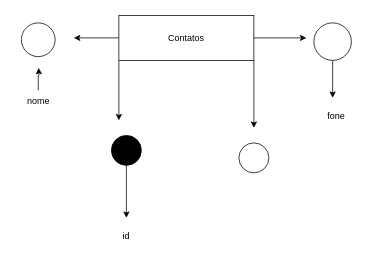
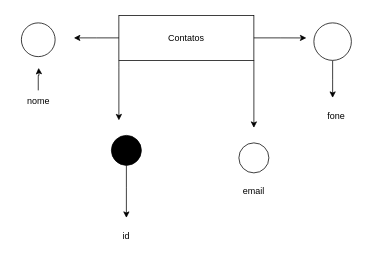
  <mxCell id="0" />
  <mxCell id="1" parent="0" />
  <mxCell id="2" value="" style="rounded=0;whiteSpace=wrap;html=1;" vertex="1" parent="1"><mxGeometry x="158" y="20" width="180" height="60" as="geometry" /></mxCell>
  <mxCell id="3" style="edgeStyle=orthogonalEdgeStyle;rounded=0;orthogonalLoop=1;jettySize=auto;html=1;exitX=1;exitY=0.5;exitDx=0;exitDy=0;" edge="1" parent="1" source="7"><mxGeometry relative="1" as="geometry"><mxPoint x="408" y="50.087" as="targetPoint" /></mxGeometry></mxCell>
  <mxCell id="4" style="edgeStyle=orthogonalEdgeStyle;rounded=0;orthogonalLoop=1;jettySize=auto;html=1;" edge="1" parent="1" source="7"><mxGeometry relative="1" as="geometry"><mxPoint x="98" y="50" as="targetPoint" /></mxGeometry></mxCell>
  <mxCell id="5" style="edgeStyle=orthogonalEdgeStyle;rounded=0;orthogonalLoop=1;jettySize=auto;html=1;" edge="1" parent="1" source="7"><mxGeometry relative="1" as="geometry"><mxPoint x="338" y="170" as="targetPoint" /><Array as="points"><mxPoint x="338" y="170" /></Array></mxGeometry></mxCell>
  <mxCell id="6" style="edgeStyle=orthogonalEdgeStyle;rounded=0;orthogonalLoop=1;jettySize=auto;html=1;" edge="1" parent="1" source="7"><mxGeometry relative="1" as="geometry"><mxPoint x="158" y="160" as="targetPoint" /><Array as="points"><mxPoint x="158" y="90" /><mxPoint x="158" y="90" /></Array></mxGeometry></mxCell>
  <mxCell id="7" value="Contatos" style="text;html=1;strokeColor=none;fillColor=none;align=center;verticalAlign=middle;whiteSpace=wrap;rounded=0;" vertex="1" parent="1"><mxGeometry x="158" y="20" width="180" height="60" as="geometry" /></mxCell>
  <mxCell id="8" value="" style="ellipse;whiteSpace=wrap;html=1;aspect=fixed;fillColor=#000000;" vertex="1" parent="1"><mxGeometry x="148" y="180" width="40" height="40" as="geometry" /></mxCell>
  <mxCell id="9" value="id&lt;br&gt;" style="text;html=1;strokeColor=none;fillColor=none;align=center;verticalAlign=middle;whiteSpace=wrap;rounded=0;" vertex="1" parent="1"><mxGeometry x="138" y="300" width="60" height="30" as="geometry" /></mxCell>
  <mxCell id="10" value="" style="endArrow=classic;html=1;rounded=0;entryX=0;entryY=0;entryDx=0;entryDy=0;" edge="1" parent="1"><mxGeometry width="50" height="50" relative="1" as="geometry"><mxPoint x="168" y="220" as="sourcePoint" /><mxPoint x="168" y="290" as="targetPoint" /><Array as="points"><mxPoint x="168" y="250" /></Array></mxGeometry></mxCell>
  <mxCell id="11" style="edgeStyle=orthogonalEdgeStyle;rounded=0;orthogonalLoop=1;jettySize=auto;html=1;" edge="1" parent="1" source="12"><mxGeometry relative="1" as="geometry"><mxPoint x="443" y="130" as="targetPoint" /></mxGeometry></mxCell>
  <mxCell id="12" value="" style="ellipse;whiteSpace=wrap;html=1;aspect=fixed;fillColor=#FFFFFF;" vertex="1" parent="1"><mxGeometry x="418" y="30" width="50" height="50" as="geometry" /></mxCell>
  <mxCell id="13" style="edgeStyle=orthogonalEdgeStyle;rounded=0;orthogonalLoop=1;jettySize=auto;html=1;" edge="1" parent="1" source="14"><mxGeometry relative="1" as="geometry"><mxPoint x="51" y="90" as="targetPoint" /></mxGeometry></mxCell>
  <mxCell id="14" value="nome" style="text;html=1;strokeColor=none;fillColor=none;align=center;verticalAlign=middle;whiteSpace=wrap;rounded=0;rotation=0;" vertex="1" parent="1"><mxGeometry x="20.5" y="120" width="60" height="30" as="geometry" /></mxCell>
  <mxCell id="15" value="" style="ellipse;whiteSpace=wrap;html=1;aspect=fixed;fillColor=#FFFFFF;" vertex="1" parent="1"><mxGeometry x="28" y="30" width="45" height="45" as="geometry" /></mxCell>
  <mxCell id="16" value="" style="ellipse;whiteSpace=wrap;html=1;aspect=fixed;fillColor=#FFFFFF;" vertex="1" parent="1"><mxGeometry x="318" y="190" width="40" height="40" as="geometry" /></mxCell>
+ <mxCell id="17" value="email" style="text;html=1;strokeColor=none;fillColor=none;align=center;verticalAlign=middle;whiteSpace=wrap;rounded=0;" vertex="1" parent="1"><mxGeometry x="308" y="240" width="60" height="30" as="geometry" /></mxCell>
  <mxCell id="18" value="fone" style="text;html=1;strokeColor=none;fillColor=none;align=center;verticalAlign=middle;whiteSpace=wrap;rounded=0;" vertex="1" parent="1"><mxGeometry x="418" y="140" width="60" height="30" as="geometry" /></mxCell>
